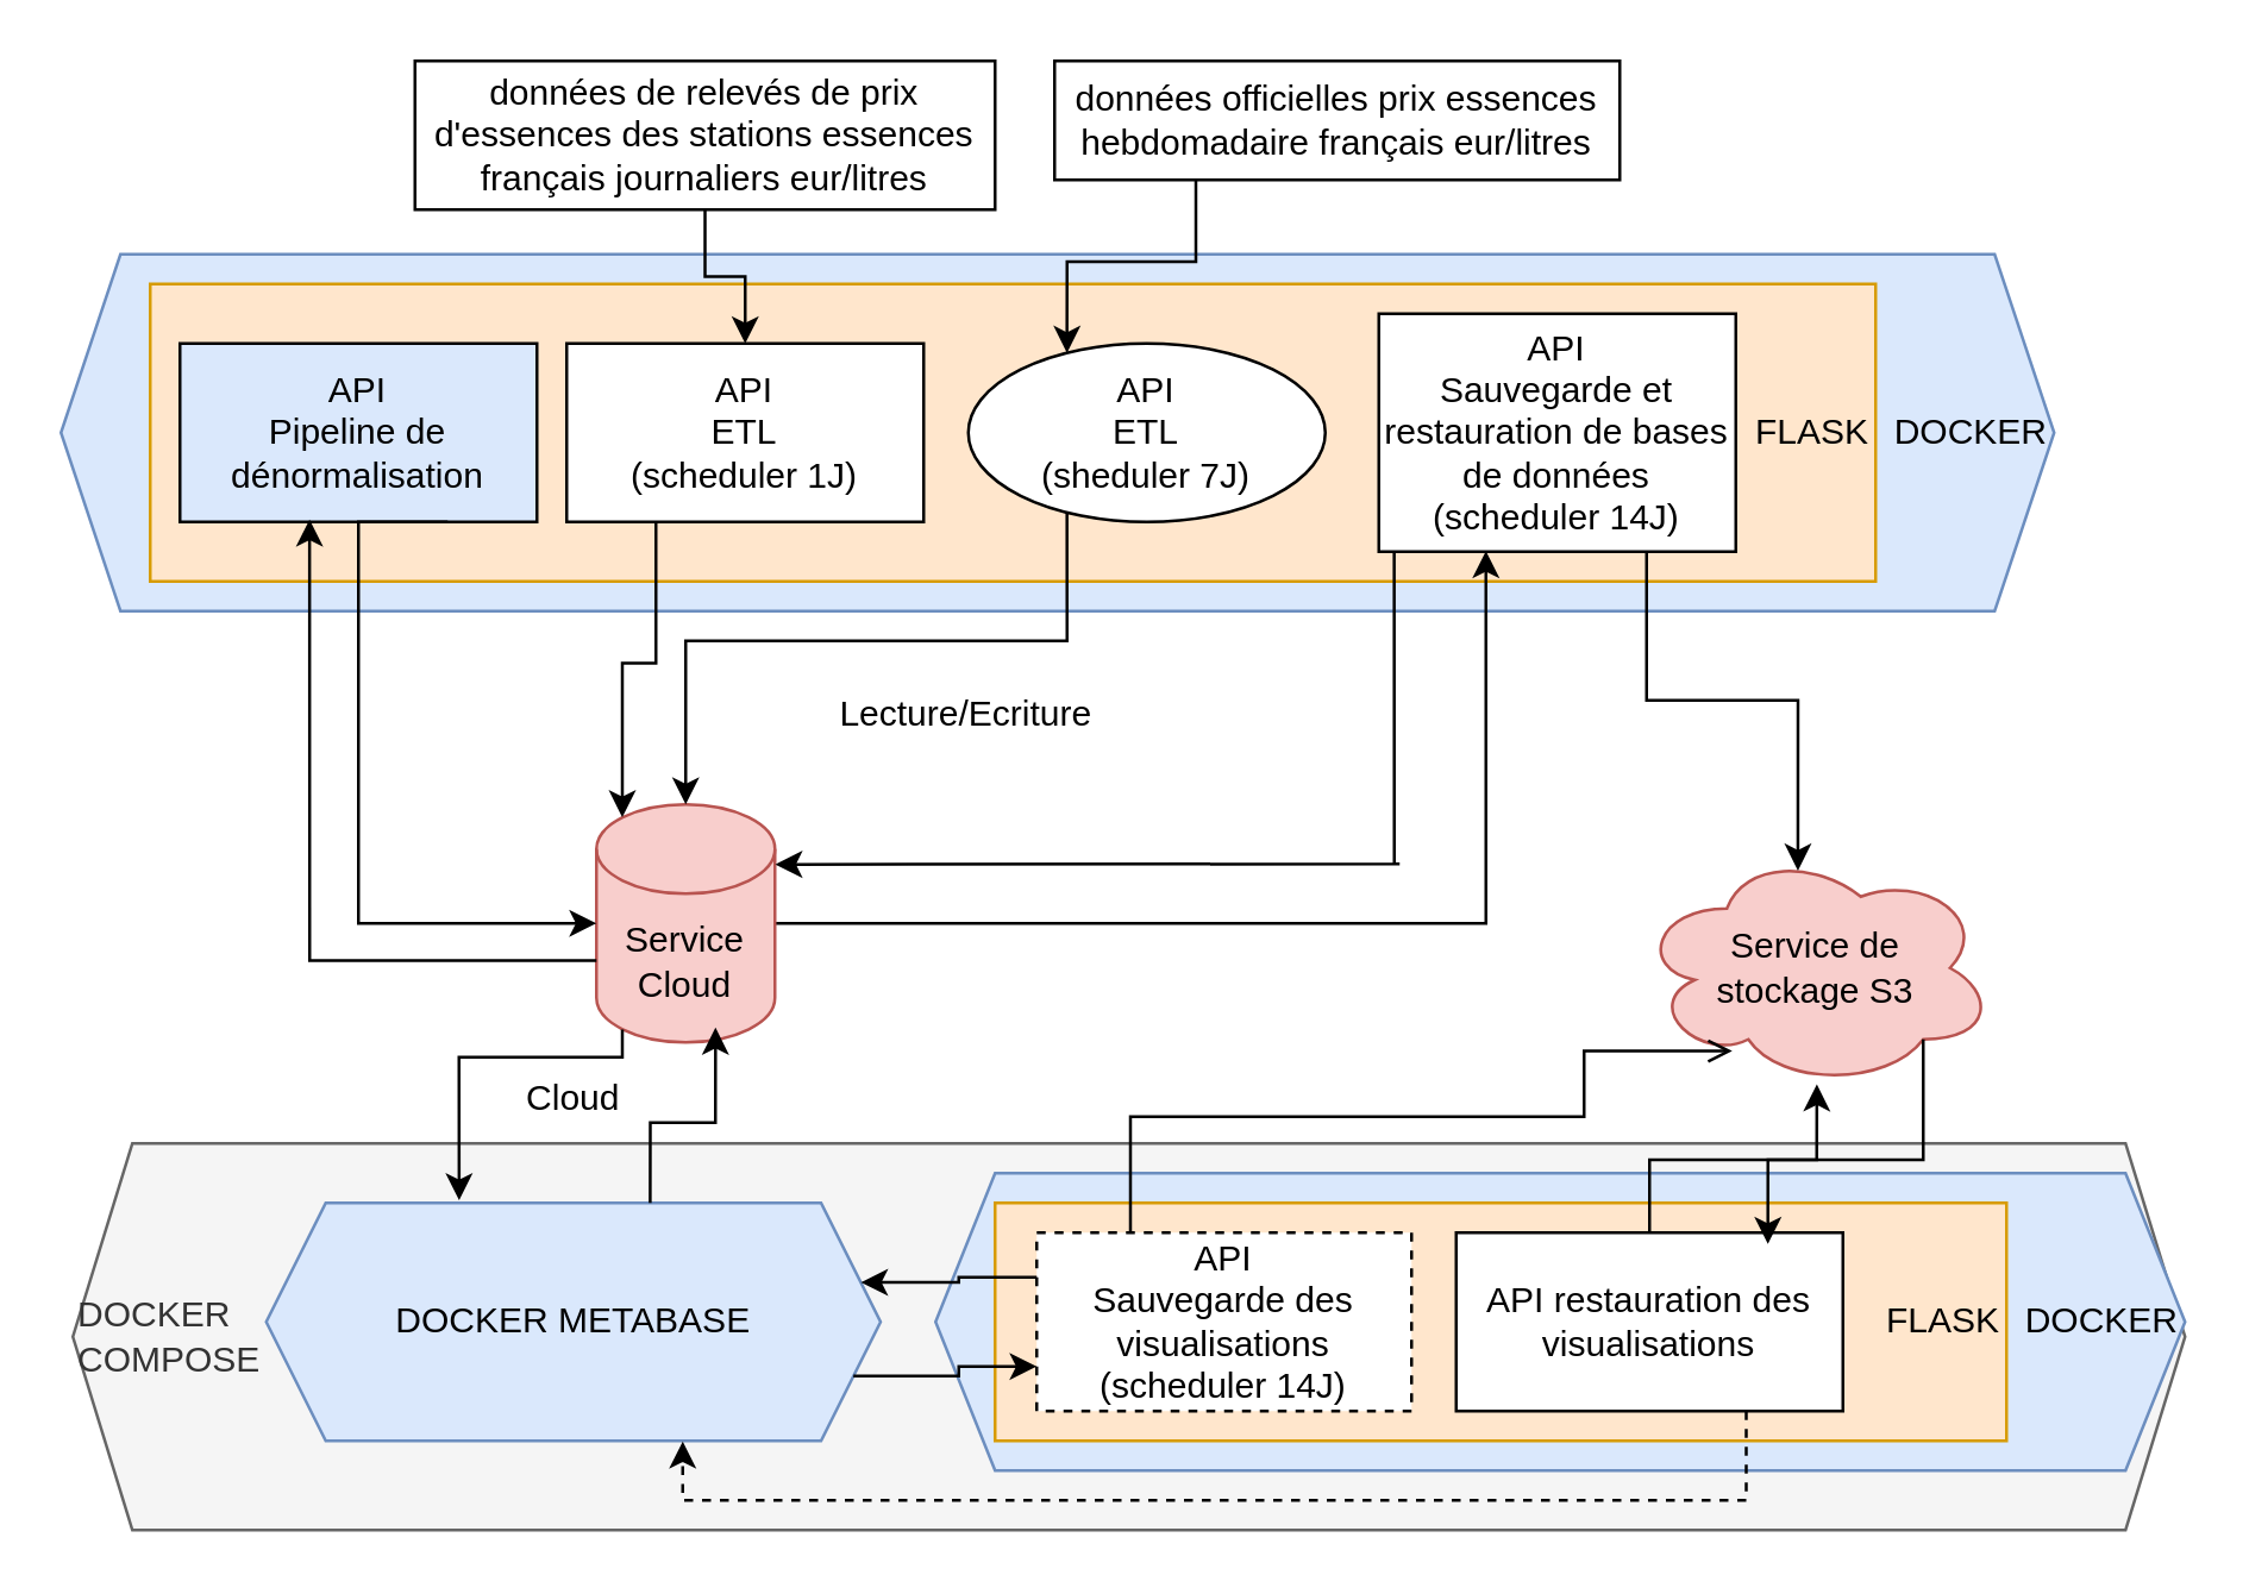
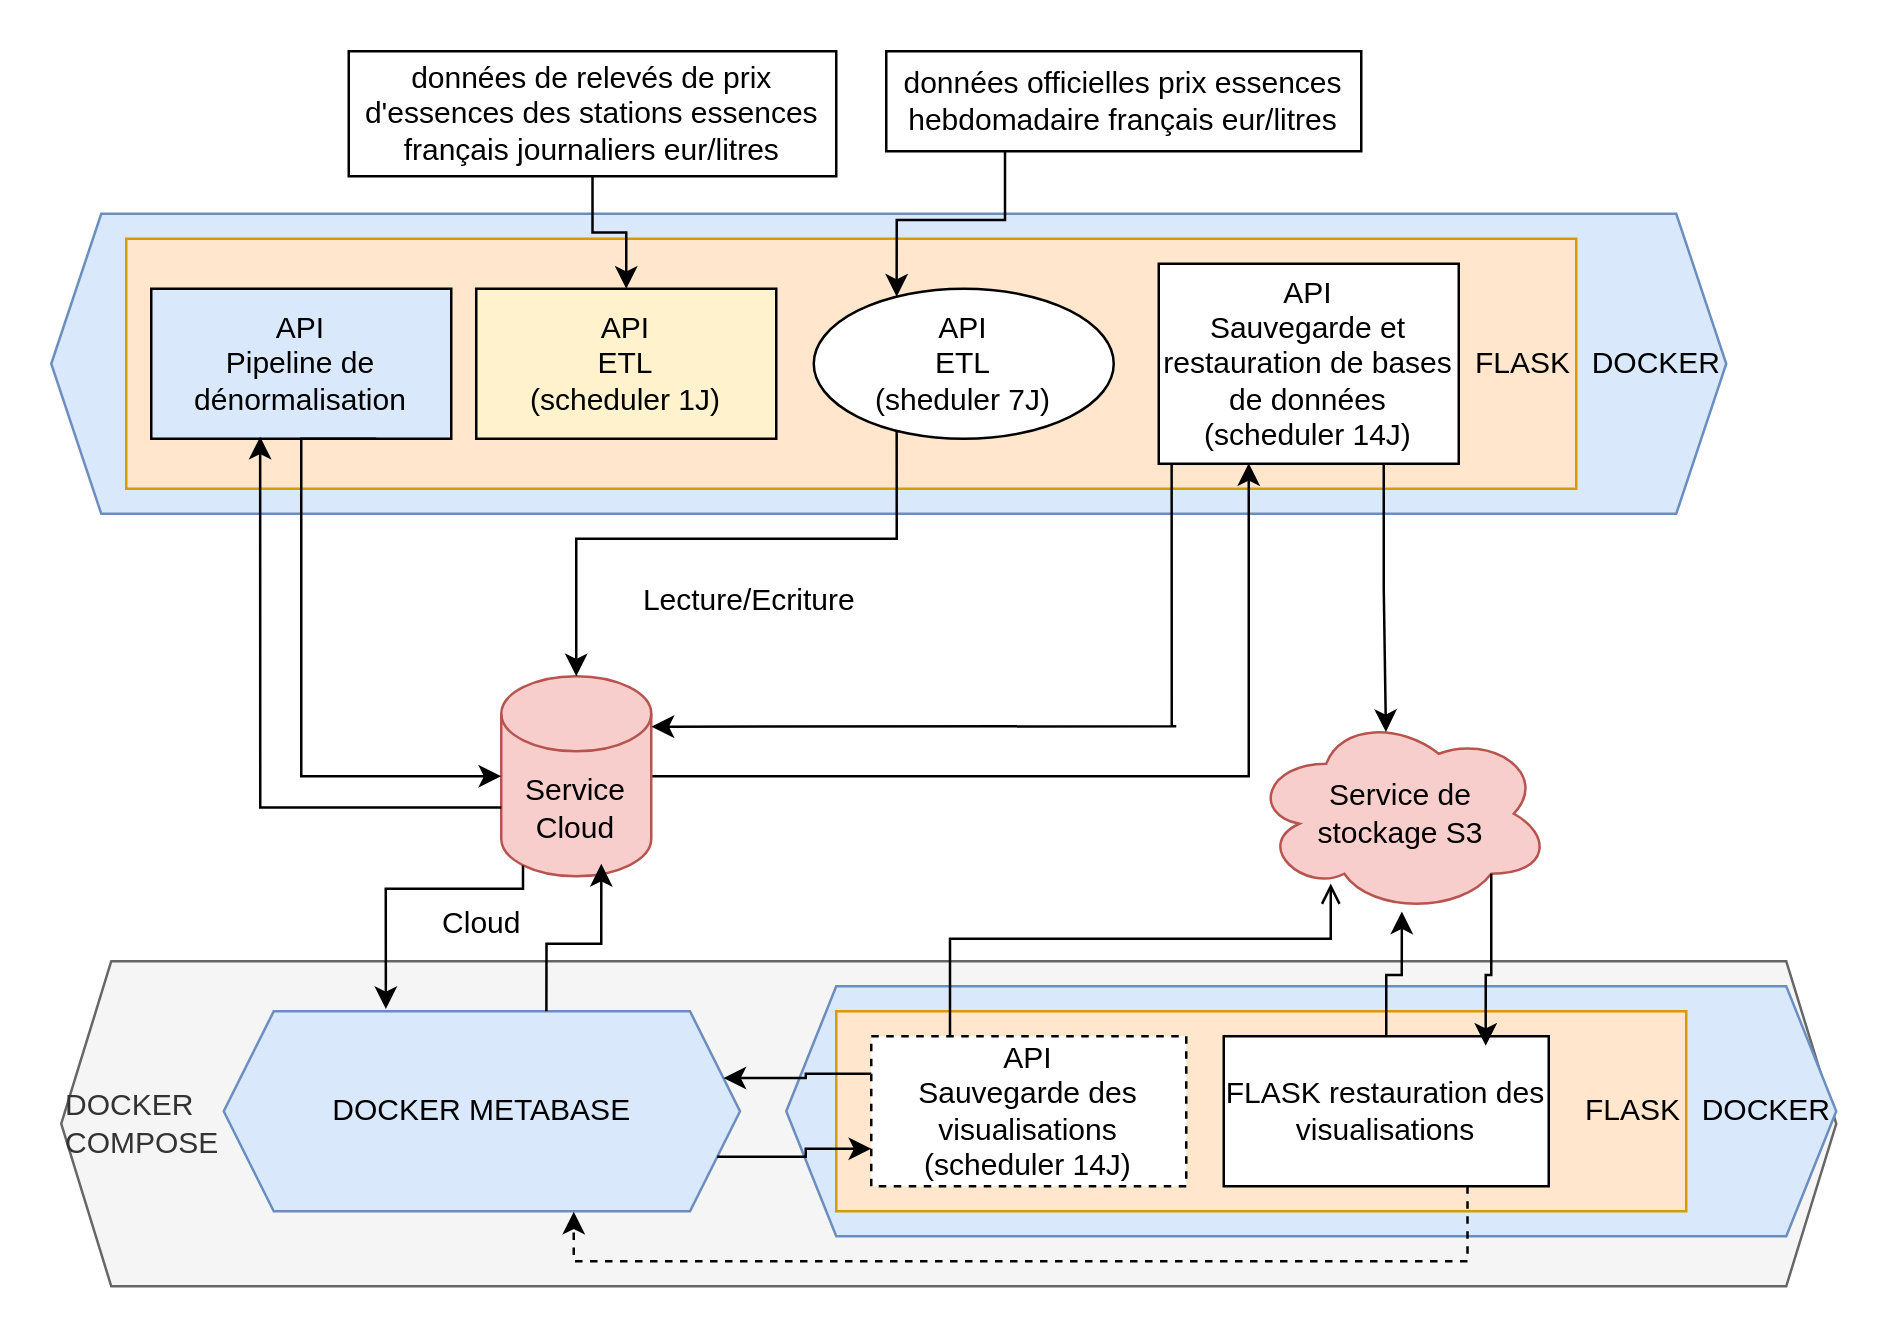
  <mxCell id="0" />
  <mxCell id="1" parent="0" />
  <mxCell id="2" value="DOCKER&lt;br&gt;COMPOSE" style="shape=hexagon;perimeter=hexagonPerimeter2;whiteSpace=wrap;html=1;fixedSize=1;align=left;fillColor=#f5f5f5;strokeColor=#666666;fontColor=#333333;" parent="1" vertex="1"><mxGeometry x="24" y="384" width="710" height="130" as="geometry" /></mxCell>
  <mxCell id="3" value="DOCKER" style="shape=hexagon;perimeter=hexagonPerimeter2;whiteSpace=wrap;html=1;fixedSize=1;align=right;fillColor=#dae8fc;strokeColor=#6c8ebf;" parent="1" vertex="1"><mxGeometry x="314" y="394" width="420" height="100" as="geometry" /></mxCell>
  <mxCell id="4" value="DOCKER METABASE" style="shape=hexagon;perimeter=hexagonPerimeter2;whiteSpace=wrap;html=1;fixedSize=1;align=center;fillColor=#dae8fc;strokeColor=#6c8ebf;" parent="1" vertex="1"><mxGeometry x="89" y="404" width="206.5" height="80" as="geometry" /></mxCell>
  <mxCell id="5" value="DOCKER" style="shape=hexagon;perimeter=hexagonPerimeter2;whiteSpace=wrap;html=1;fixedSize=1;align=right;fillColor=#dae8fc;strokeColor=#6c8ebf;" parent="1" vertex="1"><mxGeometry x="20" y="85" width="670" height="120" as="geometry" /></mxCell>
  <mxCell id="6" value="FLASK" style="rounded=0;whiteSpace=wrap;html=1;align=right;fillColor=#ffe6cc;strokeColor=#d79b00;" parent="1" vertex="1"><mxGeometry x="50" y="95" width="580" height="100" as="geometry" /></mxCell>
  <mxCell id="7" style="edgeStyle=orthogonalEdgeStyle;rounded=0;orthogonalLoop=1;jettySize=auto;html=1;exitX=0.5;exitY=1;exitDx=0;exitDy=0;" parent="1" source="8" target="11" edge="1"><mxGeometry relative="1" as="geometry" /></mxCell>
  <mxCell id="8" value="&lt;span style=&quot;background-color: transparent; color: light-dark(rgb(0, 0, 0), rgb(255, 255, 255));&quot;&gt;données de relevés de prix d'essences des stations essences français journaliers eur/litres&lt;/span&gt;" style="rounded=0;whiteSpace=wrap;html=1;" parent="1" vertex="1"><mxGeometry x="139" y="20" width="195" height="50" as="geometry" /></mxCell>
  <mxCell id="9" style="edgeStyle=orthogonalEdgeStyle;rounded=0;orthogonalLoop=1;jettySize=auto;html=1;exitX=0.25;exitY=1;exitDx=0;exitDy=0;entryX=0.25;entryY=0;entryDx=0;entryDy=0;" parent="1" source="10" target="12" edge="1"><mxGeometry relative="1" as="geometry" /></mxCell>
  <mxCell id="10" value="données officielles prix essences hebdomadaire&amp;nbsp;&lt;span style=&quot;background-color: transparent; color: light-dark(rgb(0, 0, 0), rgb(255, 255, 255));&quot;&gt;français eur/litres&lt;/span&gt;" style="rounded=0;whiteSpace=wrap;html=1;" parent="1" vertex="1"><mxGeometry x="354" y="20" width="190" height="40" as="geometry" /></mxCell>
- <mxCell id="11" value="API&lt;br&gt;ETL&lt;br&gt;(scheduler 1J)" style="rounded=0;whiteSpace=wrap;html=1;" parent="1" vertex="1"><mxGeometry x="190" y="115" width="120" height="60" as="geometry" /></mxCell>
+ <mxCell id="11" value="API&lt;br&gt;ETL&lt;br&gt;(scheduler 1J)" style="rounded=0;whiteSpace=wrap;html=1;fillColor=#fff2cc;" parent="1" vertex="1"><mxGeometry x="190" y="115" width="120" height="60" as="geometry" /></mxCell>
  <mxCell id="12" value="API&lt;br&gt;ETL&lt;br&gt;(sheduler 7J)" style="ellipse;whiteSpace=wrap;html=1;" parent="1" vertex="1"><mxGeometry x="325" y="115" width="120" height="60" as="geometry" /></mxCell>
  <mxCell id="13" style="edgeStyle=orthogonalEdgeStyle;rounded=0;orthogonalLoop=1;jettySize=auto;html=1;exitX=1;exitY=0.5;exitDx=0;exitDy=0;exitPerimeter=0;entryX=0.3;entryY=0.997;entryDx=0;entryDy=0;entryPerimeter=0;" parent="1" source="14" target="15" edge="1"><mxGeometry relative="1" as="geometry"><mxPoint x="480" y="175" as="targetPoint" /><Array as="points"><mxPoint x="499" y="310" /></Array></mxGeometry></mxCell>
  <mxCell id="14" value="Service&lt;br&gt;Cloud" style="shape=cylinder3;whiteSpace=wrap;html=1;boundedLbl=1;backgroundOutline=1;size=15;fillColor=#f8cecc;strokeColor=#b85450;" parent="1" vertex="1"><mxGeometry x="200" y="270" width="60" height="80" as="geometry" /></mxCell>
  <mxCell id="15" value="API&lt;br&gt;Sauvegarde et restauration de bases de données&lt;br&gt;(scheduler 14J)" style="rounded=0;whiteSpace=wrap;html=1;" parent="1" vertex="1"><mxGeometry x="463" y="105" width="120" height="80" as="geometry" /></mxCell>
- <mxCell id="16" style="edgeStyle=orthogonalEdgeStyle;rounded=0;orthogonalLoop=1;jettySize=auto;html=1;exitX=0.25;exitY=1;exitDx=0;exitDy=0;entryX=0.145;entryY=0;entryDx=0;entryDy=4.35;entryPerimeter=0;" parent="1" source="11" target="14" edge="1"><mxGeometry relative="1" as="geometry" /></mxCell>
  <mxCell id="17" style="edgeStyle=orthogonalEdgeStyle;rounded=0;orthogonalLoop=1;jettySize=auto;html=1;exitX=0.25;exitY=1;exitDx=0;exitDy=0;entryX=0.5;entryY=0;entryDx=0;entryDy=0;entryPerimeter=0;" parent="1" source="12" target="14" edge="1"><mxGeometry relative="1" as="geometry"><Array as="points"><mxPoint x="355" y="215" /><mxPoint x="245" y="215" /></Array></mxGeometry></mxCell>
  <mxCell id="18" style="edgeStyle=orthogonalEdgeStyle;rounded=0;orthogonalLoop=1;jettySize=auto;html=1;exitX=0.043;exitY=1.005;exitDx=0;exitDy=0;entryX=1.002;entryY=0.252;entryDx=0;entryDy=0;entryPerimeter=0;exitPerimeter=0;" parent="1" source="15" target="14" edge="1"><mxGeometry relative="1" as="geometry"><Array as="points"><mxPoint x="468" y="290" /><mxPoint x="470" y="290" /></Array></mxGeometry></mxCell>
- <mxCell id="19" value="Service de &lt;br&gt;stockage S3" style="ellipse;shape=cloud;whiteSpace=wrap;html=1;fillColor=#f8cecc;strokeColor=#b85450;" parent="1" vertex="1"><mxGeometry x="550" y="285" width="120" height="80" as="geometry" /></mxCell>
+ <mxCell id="19" value="Service de &lt;br&gt;stockage S3" style="ellipse;shape=cloud;whiteSpace=wrap;html=1;fillColor=#f8cecc;strokeColor=#b85450;" parent="1" vertex="1"><mxGeometry x="500" y="285" width="120" height="80" as="geometry" /></mxCell>
  <mxCell id="20" style="edgeStyle=orthogonalEdgeStyle;rounded=0;orthogonalLoop=1;jettySize=auto;html=1;exitX=0.75;exitY=1;exitDx=0;exitDy=0;entryX=0.449;entryY=0.091;entryDx=0;entryDy=0;entryPerimeter=0;" parent="1" source="15" target="19" edge="1"><mxGeometry relative="1" as="geometry" /></mxCell>
  <mxCell id="21" value="FLASK" style="rounded=0;whiteSpace=wrap;html=1;align=right;fillColor=#ffe6cc;strokeColor=#d79b00;" parent="1" vertex="1"><mxGeometry x="334" y="404" width="340" height="80" as="geometry" /></mxCell>
  <mxCell id="22" value="API&lt;br&gt;Sauvegarde des visualisations&lt;br&gt;(scheduler 14J)" style="rounded=0;whiteSpace=wrap;html=1;dashed=1;" parent="1" vertex="1"><mxGeometry x="348" y="414" width="126" height="60" as="geometry" /></mxCell>
  <mxCell id="23" style="edgeStyle=orthogonalEdgeStyle;rounded=0;orthogonalLoop=1;jettySize=auto;html=1;exitX=0;exitY=0.25;exitDx=0;exitDy=0;entryX=0.968;entryY=0.334;entryDx=0;entryDy=0;entryPerimeter=0;" parent="1" source="22" target="4" edge="1"><mxGeometry relative="1" as="geometry" /></mxCell>
  <mxCell id="24" style="edgeStyle=orthogonalEdgeStyle;rounded=0;orthogonalLoop=1;jettySize=auto;html=1;exitX=1;exitY=0.75;exitDx=0;exitDy=0;entryX=0;entryY=0.75;entryDx=0;entryDy=0;" parent="1" source="4" target="22" edge="1"><mxGeometry relative="1" as="geometry" /></mxCell>
- <mxCell id="25" value="API restauration des visualisations" style="rounded=0;whiteSpace=wrap;html=1;" parent="1" vertex="1"><mxGeometry x="489" y="414" width="130" height="60" as="geometry" /></mxCell>
+ <mxCell id="25" value="FLASK restauration des visualisations" style="rounded=0;whiteSpace=wrap;html=1;" parent="1" vertex="1"><mxGeometry x="489" y="414" width="130" height="60" as="geometry" /></mxCell>
  <mxCell id="26" style="edgeStyle=orthogonalEdgeStyle;rounded=0;orthogonalLoop=1;jettySize=auto;html=1;exitX=0.25;exitY=0;exitDx=0;exitDy=0;entryX=0.265;entryY=0.849;entryDx=0;entryDy=0;entryPerimeter=0;endArrow=open;" parent="1" source="22" target="19" edge="1"><mxGeometry relative="1" as="geometry"><Array as="points"><mxPoint x="380" y="375" /><mxPoint x="532" y="375" /></Array></mxGeometry></mxCell>
  <mxCell id="27" style="edgeStyle=orthogonalEdgeStyle;rounded=0;orthogonalLoop=1;jettySize=auto;html=1;exitX=0.5;exitY=0;exitDx=0;exitDy=0;entryX=0.502;entryY=0.989;entryDx=0;entryDy=0;entryPerimeter=0;" parent="1" source="25" target="19" edge="1"><mxGeometry relative="1" as="geometry" /></mxCell>
  <mxCell id="28" style="edgeStyle=orthogonalEdgeStyle;rounded=0;orthogonalLoop=1;jettySize=auto;html=1;exitX=0.8;exitY=0.8;exitDx=0;exitDy=0;exitPerimeter=0;entryX=0.806;entryY=0.064;entryDx=0;entryDy=0;entryPerimeter=0;" parent="1" source="19" target="25" edge="1"><mxGeometry relative="1" as="geometry" /></mxCell>
  <mxCell id="29" style="edgeStyle=orthogonalEdgeStyle;rounded=0;orthogonalLoop=1;jettySize=auto;html=1;exitX=0.75;exitY=1;exitDx=0;exitDy=0;entryX=0.678;entryY=1.002;entryDx=0;entryDy=0;entryPerimeter=0;dashed=1;" parent="1" source="25" target="4" edge="1"><mxGeometry relative="1" as="geometry" /></mxCell>
- <mxCell id="30" value="Lecture/Ecriture" style="text;html=1;align=center;verticalAlign=middle;resizable=0;points=[];autosize=1;strokeColor=none;fillColor=none;" parent="1" vertex="1"><mxGeometry x="269" y="225" width="110" height="30" as="geometry" /></mxCell>
+ <mxCell id="30" value="Lecture/Ecriture" style="text;html=1;align=center;verticalAlign=middle;resizable=0;points=[];autosize=1;strokeColor=none;fillColor=none;" parent="1" vertex="1"><mxGeometry x="244" y="225" width="110" height="30" as="geometry" /></mxCell>
  <mxCell id="31" value="Cloud" style="text;html=1;align=center;verticalAlign=middle;resizable=0;points=[];autosize=1;strokeColor=none;fillColor=none;" parent="1" vertex="1"><mxGeometry x="162.25" y="354" width="60" height="30" as="geometry" /></mxCell>
  <mxCell id="32" value="API&lt;br&gt;Pipeline de dénormalisation" style="rounded=0;whiteSpace=wrap;html=1;fillColor=#dae8fc;" parent="1" vertex="1"><mxGeometry x="60" y="115" width="120" height="60" as="geometry" /></mxCell>
  <mxCell id="33" style="edgeStyle=orthogonalEdgeStyle;rounded=0;orthogonalLoop=1;jettySize=auto;html=1;exitX=0.75;exitY=1;exitDx=0;exitDy=0;entryX=0;entryY=0.5;entryDx=0;entryDy=0;entryPerimeter=0;" parent="1" source="32" target="14" edge="1"><mxGeometry relative="1" as="geometry"><Array as="points"><mxPoint x="120" y="175" /><mxPoint x="120" y="310" /></Array></mxGeometry></mxCell>
  <mxCell id="34" style="edgeStyle=orthogonalEdgeStyle;rounded=0;orthogonalLoop=1;jettySize=auto;html=1;exitX=0;exitY=0;exitDx=0;exitDy=52.5;exitPerimeter=0;entryX=0.363;entryY=0.986;entryDx=0;entryDy=0;entryPerimeter=0;" parent="1" source="14" target="32" edge="1"><mxGeometry relative="1" as="geometry" /></mxCell>
  <mxCell id="35" style="edgeStyle=orthogonalEdgeStyle;rounded=0;orthogonalLoop=1;jettySize=auto;html=1;exitX=0.145;exitY=1;exitDx=0;exitDy=-4.35;exitPerimeter=0;entryX=0.314;entryY=-0.011;entryDx=0;entryDy=0;entryPerimeter=0;" edge="1" parent="1" source="14" target="4"><mxGeometry relative="1" as="geometry"><Array as="points"><mxPoint x="209" y="355" /><mxPoint x="154" y="355" /></Array></mxGeometry></mxCell>
  <mxCell id="36" style="edgeStyle=orthogonalEdgeStyle;rounded=0;orthogonalLoop=1;jettySize=auto;html=1;exitX=0.625;exitY=0;exitDx=0;exitDy=0;entryX=0.667;entryY=0.938;entryDx=0;entryDy=0;entryPerimeter=0;" edge="1" parent="1" source="4" target="14"><mxGeometry relative="1" as="geometry" /></mxCell>
